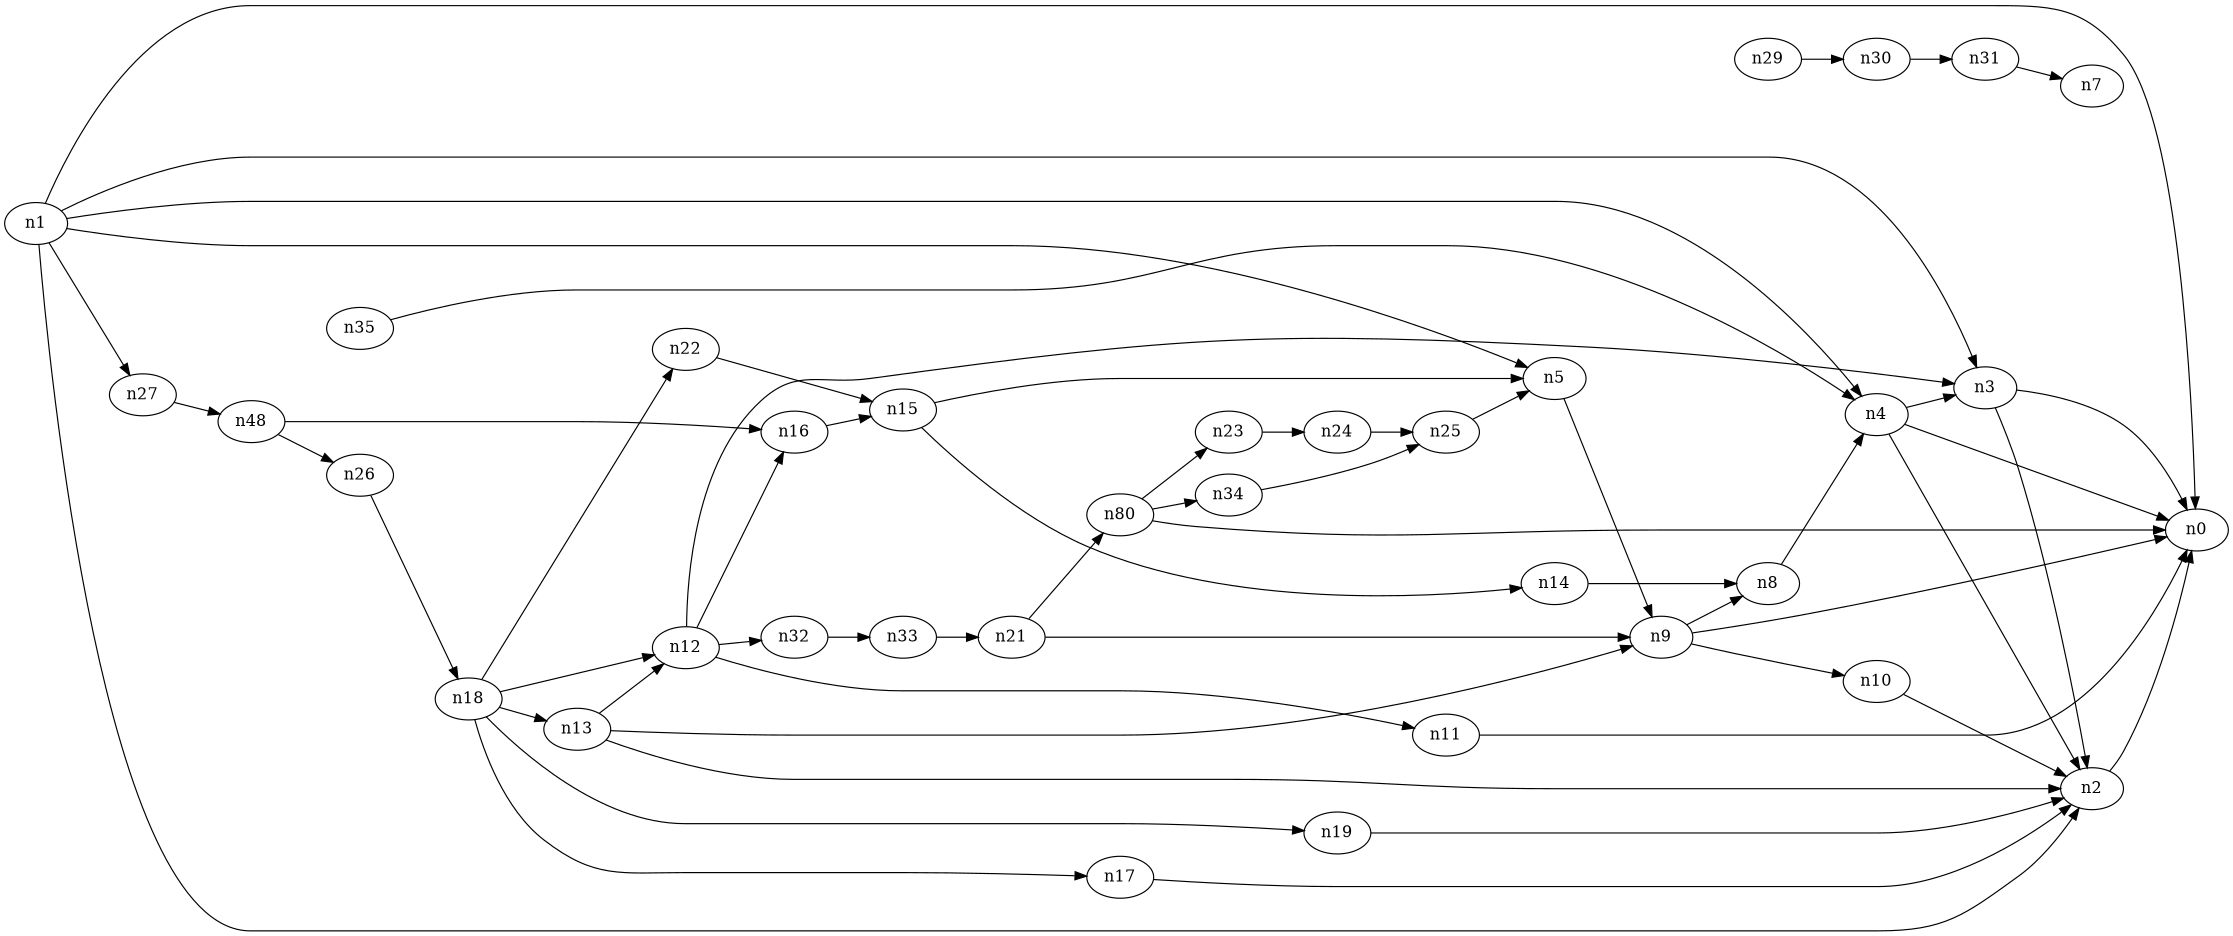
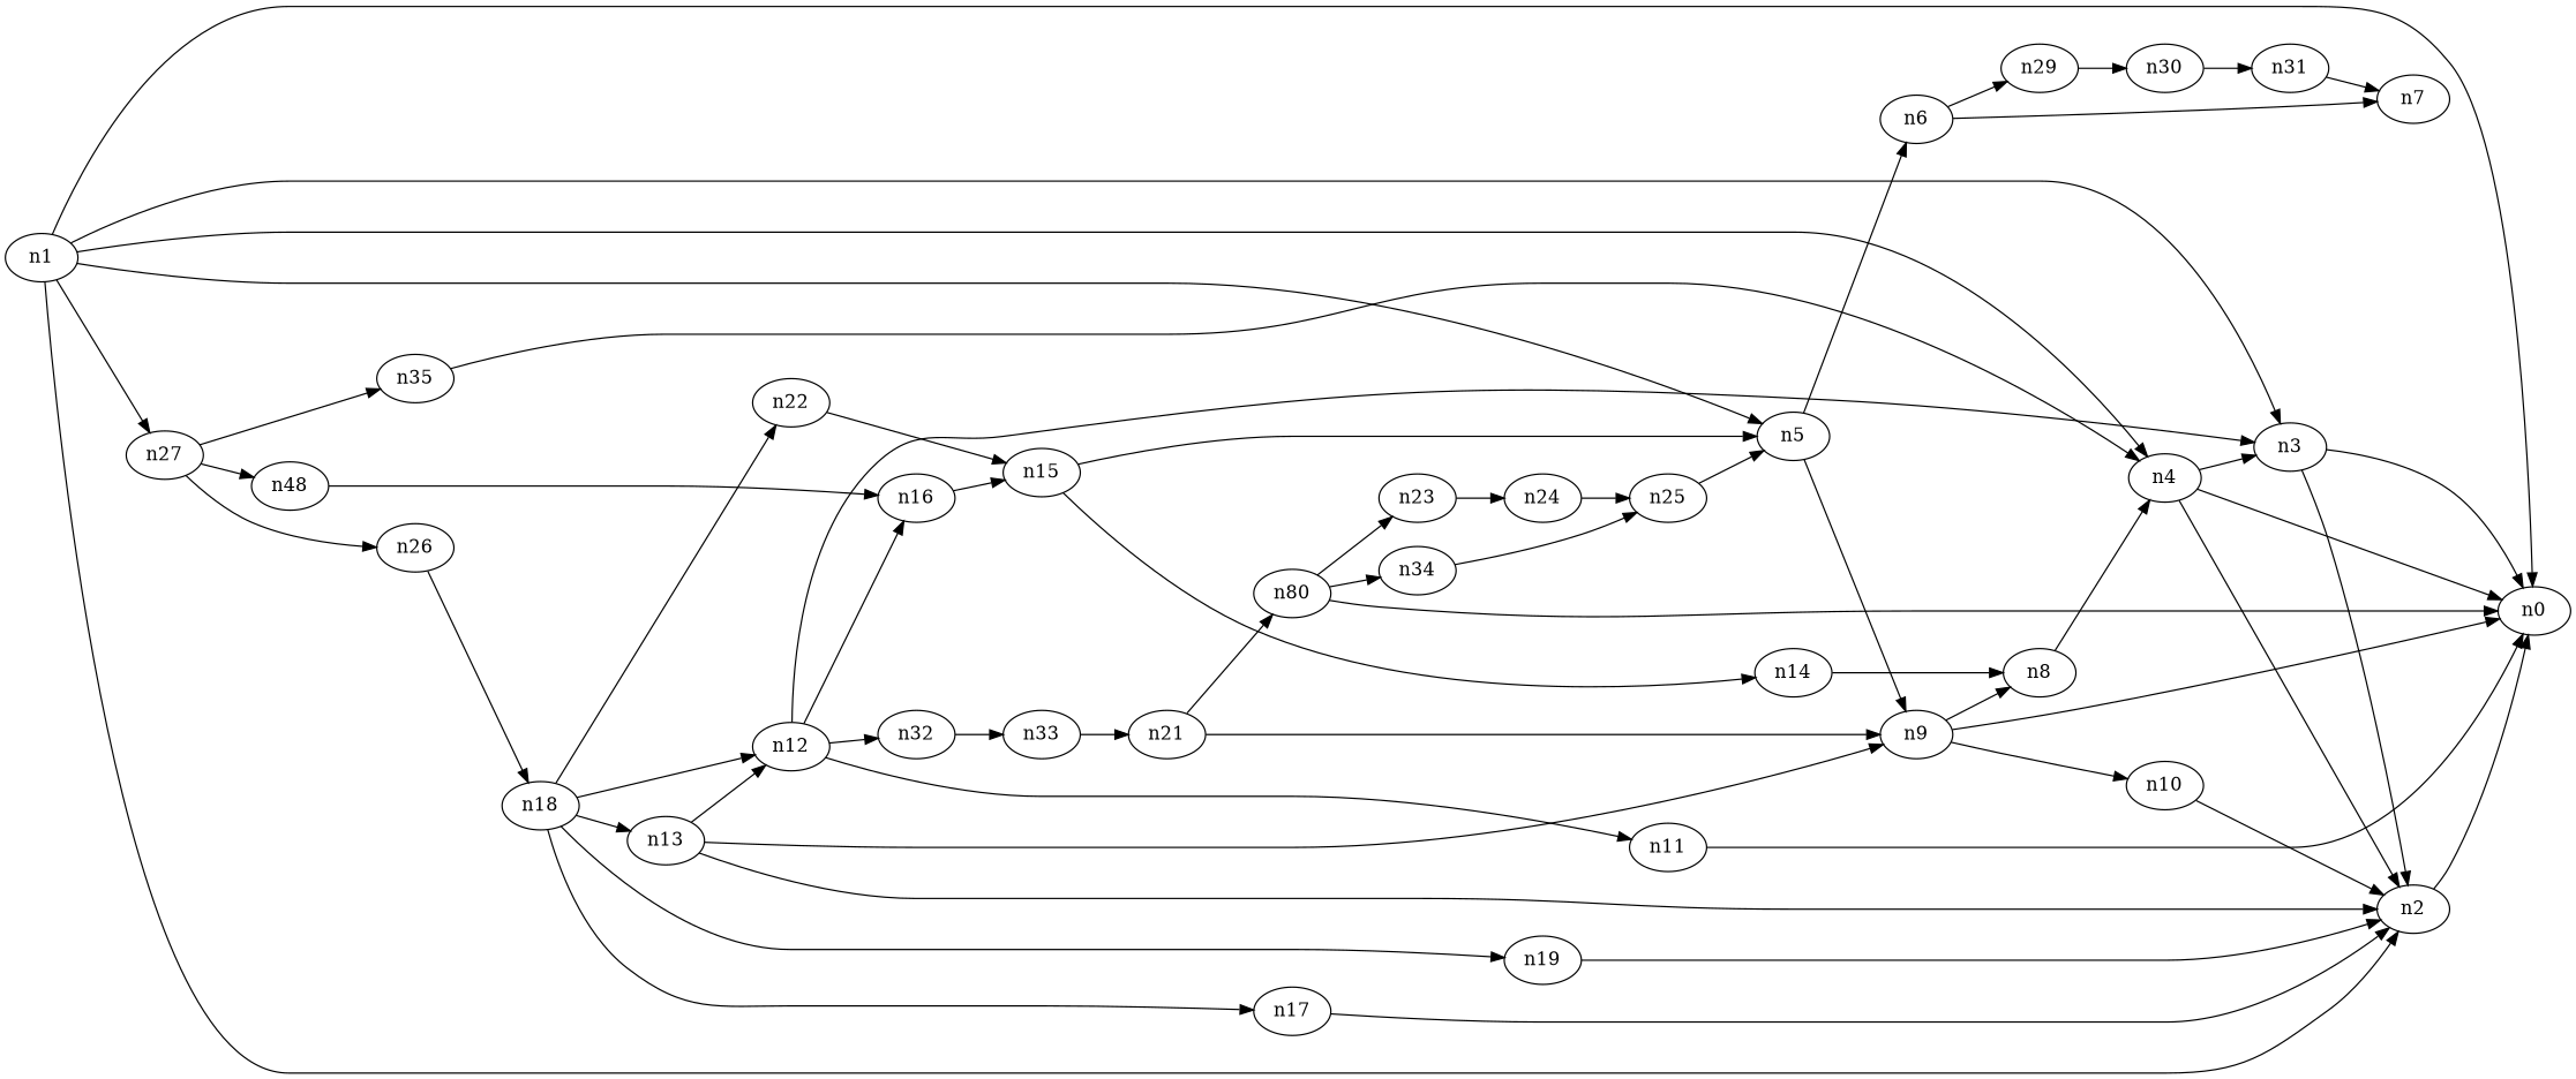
  digraph {
    rankdir=LR
    n1
    n0
    n2
    n3
    n4
    n5
    n27
+   n6
    n9
    n26
    n28 [label=n48]
    n35
    n7
    n29
    n8
    n10
    n18
    n16
    n30
    n31
    n11
    n12
    n32
    n15
    n33
    n14
    n21
    n13
    n17
    n19
    n22
    n20 [label=n80]
    n23
    n34
    n24
    n25
    n1 -> n0
    n1 -> n2
    n1 -> n3
    n1 -> n4
    n1 -> n5
    n1 -> n27
    n2 -> n0
    n3 -> n0
    n3 -> n2
    n4 -> n0
    n4 -> n2
    n4 -> n3
+   n5 -> n6
    n5 -> n9
-   n28 -> n26
+   n27 -> n26
    n27 -> n28
+   n27 -> n35
+   n6 -> n7
+   n6 -> n29
    n9 -> n0
    n9 -> n8
    n9 -> n10
    n26 -> n18
    n28 -> n16
    n35 -> n4
    n29 -> n30
    n8 -> n4
    n10 -> n2
    n18 -> n12
    n18 -> n13
    n18 -> n17
    n18 -> n19
    n18 -> n22
    n16 -> n15
    n30 -> n31
    n31 -> n7
    n11 -> n0
    n12 -> n3
    n12 -> n16
    n12 -> n11
    n12 -> n32
    n32 -> n33
    n15 -> n5
    n15 -> n14
    n33 -> n21
    n14 -> n8
    n21 -> n9
    n21 -> n20
    n13 -> n2
    n13 -> n9
    n13 -> n12
    n17 -> n2
    n19 -> n2
    n22 -> n15
    n20 -> n0
    n20 -> n23
    n20 -> n34
    n23 -> n24
    n34 -> n25
    n24 -> n25
    n25 -> n5
  }
